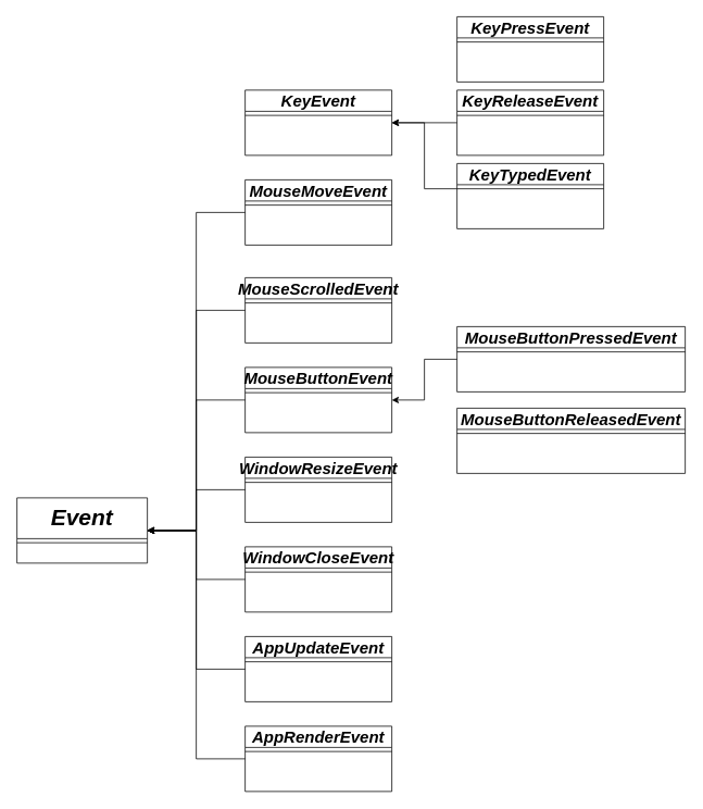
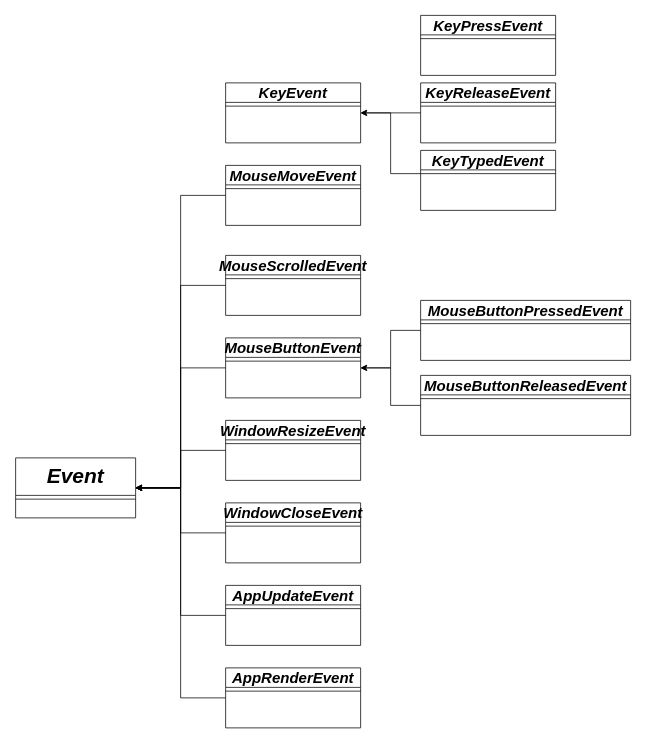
  <mxCell id="0" />
  <mxCell id="1" parent="0" />
  <mxCell id="2" value="Event" style="swimlane;fontStyle=3;align=center;verticalAlign=top;childLayout=stackLayout;horizontal=1;startSize=50;horizontalStack=0;resizeParent=1;resizeLast=0;collapsible=1;marginBottom=0;rounded=0;shadow=0;strokeWidth=1;fontSize=28;" parent="1" vertex="1"><mxGeometry y="610" width="160" height="80" as="geometry" x="20"><mxRectangle x="230" y="140" width="160" height="26" as="alternateBounds" /></mxGeometry></mxCell>
  <mxCell id="3" value="" style="line;html=1;strokeWidth=1;align=left;verticalAlign=middle;spacingTop=-1;spacingLeft=3;spacingRight=3;rotatable=0;labelPosition=right;points=[];portConstraint=eastwest;" parent="2" vertex="1"><mxGeometry y="50" width="160" height="10" as="geometry" /></mxCell>
  <mxCell id="4" value="KeyEvent" style="swimlane;fontStyle=3;align=center;verticalAlign=bottom;childLayout=stackLayout;horizontal=1;startSize=26;horizontalStack=0;resizeParent=1;resizeLast=0;collapsible=1;marginBottom=0;rounded=0;shadow=0;strokeWidth=1;fontSize=20;" vertex="1" parent="1"><mxGeometry x="300" y="110" width="180" height="80" as="geometry"><mxRectangle x="230" y="140" width="160" height="26" as="alternateBounds" /></mxGeometry></mxCell>
  <mxCell id="5" value="" style="line;html=1;strokeWidth=1;align=left;verticalAlign=middle;spacingTop=-1;spacingLeft=3;spacingRight=3;rotatable=0;labelPosition=right;points=[];portConstraint=eastwest;" vertex="1" parent="4"><mxGeometry y="26" width="180" height="10" as="geometry" /></mxCell>
  <mxCell id="6" value="KeyPressEvent" style="swimlane;fontStyle=3;align=center;verticalAlign=bottom;childLayout=stackLayout;horizontal=1;startSize=26;horizontalStack=0;resizeParent=1;resizeLast=0;collapsible=1;marginBottom=0;rounded=0;shadow=0;strokeWidth=1;fontSize=20;" vertex="1" parent="1"><mxGeometry x="560" y="20" width="180" height="80" as="geometry"><mxRectangle x="230" y="140" width="160" height="26" as="alternateBounds" /></mxGeometry></mxCell>
  <mxCell id="7" value="" style="line;html=1;strokeWidth=1;align=left;verticalAlign=middle;spacingTop=-1;spacingLeft=3;spacingRight=3;rotatable=0;labelPosition=right;points=[];portConstraint=eastwest;" vertex="1" parent="6"><mxGeometry y="26" width="180" height="10" as="geometry" /></mxCell>
  <mxCell id="8" style="edgeStyle=orthogonalEdgeStyle;rounded=0;orthogonalLoop=1;jettySize=auto;html=1;entryX=1;entryY=0.5;entryDx=0;entryDy=0;" edge="1" parent="1" source="9" target="4"><mxGeometry relative="1" as="geometry" /></mxCell>
  <mxCell id="9" value="KeyReleaseEvent" style="swimlane;fontStyle=3;align=center;verticalAlign=bottom;childLayout=stackLayout;horizontal=1;startSize=26;horizontalStack=0;resizeParent=1;resizeLast=0;collapsible=1;marginBottom=0;rounded=0;shadow=0;strokeWidth=1;fontSize=20;" vertex="1" parent="1"><mxGeometry x="560" y="110" width="180" height="80" as="geometry"><mxRectangle x="230" y="140" width="160" height="26" as="alternateBounds" /></mxGeometry></mxCell>
  <mxCell id="10" value="" style="line;html=1;strokeWidth=1;align=left;verticalAlign=middle;spacingTop=-1;spacingLeft=3;spacingRight=3;rotatable=0;labelPosition=right;points=[];portConstraint=eastwest;" vertex="1" parent="9"><mxGeometry y="26" width="180" height="10" as="geometry" /></mxCell>
  <mxCell id="11" value="KeyTypedEvent" style="swimlane;fontStyle=3;align=center;verticalAlign=bottom;childLayout=stackLayout;horizontal=1;startSize=26;horizontalStack=0;resizeParent=1;resizeLast=0;collapsible=1;marginBottom=0;rounded=0;shadow=0;strokeWidth=1;fontSize=20;" vertex="1" parent="1"><mxGeometry x="560" y="200" width="180" height="80" as="geometry"><mxRectangle x="230" y="140" width="160" height="26" as="alternateBounds" /></mxGeometry></mxCell>
  <mxCell id="12" value="" style="line;html=1;strokeWidth=1;align=left;verticalAlign=middle;spacingTop=-1;spacingLeft=3;spacingRight=3;rotatable=0;labelPosition=right;points=[];portConstraint=eastwest;" vertex="1" parent="11"><mxGeometry y="26" width="180" height="10" as="geometry" /></mxCell>
  <mxCell id="13" style="edgeStyle=orthogonalEdgeStyle;rounded=0;orthogonalLoop=1;jettySize=auto;html=1;entryX=1;entryY=0.5;entryDx=0;entryDy=0;" edge="1" parent="1" source="12" target="4"><mxGeometry relative="1" as="geometry" /></mxCell>
  <mxCell id="14" style="edgeStyle=orthogonalEdgeStyle;rounded=0;orthogonalLoop=1;jettySize=auto;html=1;entryX=1;entryY=0.5;entryDx=0;entryDy=0;" edge="1" parent="1" source="15" target="2"><mxGeometry relative="1" as="geometry" /></mxCell>
  <mxCell id="15" value="MouseMoveEvent" style="swimlane;fontStyle=3;align=center;verticalAlign=bottom;childLayout=stackLayout;horizontal=1;startSize=26;horizontalStack=0;resizeParent=1;resizeLast=0;collapsible=1;marginBottom=0;rounded=0;shadow=0;strokeWidth=1;fontSize=20;" vertex="1" parent="1"><mxGeometry x="300" y="220" width="180" height="80" as="geometry"><mxRectangle x="230" y="140" width="160" height="26" as="alternateBounds" /></mxGeometry></mxCell>
  <mxCell id="16" value="" style="line;html=1;strokeWidth=1;align=left;verticalAlign=middle;spacingTop=-1;spacingLeft=3;spacingRight=3;rotatable=0;labelPosition=right;points=[];portConstraint=eastwest;" vertex="1" parent="15"><mxGeometry y="26" width="180" height="10" as="geometry" /></mxCell>
  <mxCell id="17" style="edgeStyle=orthogonalEdgeStyle;rounded=0;orthogonalLoop=1;jettySize=auto;html=1;entryX=1;entryY=0.5;entryDx=0;entryDy=0;" edge="1" parent="1" source="18" target="2"><mxGeometry relative="1" as="geometry" /></mxCell>
  <mxCell id="18" value="MouseScrolledEvent" style="swimlane;fontStyle=3;align=center;verticalAlign=bottom;childLayout=stackLayout;horizontal=1;startSize=26;horizontalStack=0;resizeParent=1;resizeLast=0;collapsible=1;marginBottom=0;rounded=0;shadow=0;strokeWidth=1;fontSize=20;" vertex="1" parent="1"><mxGeometry x="300" y="340" width="180" height="80" as="geometry"><mxRectangle x="230" y="140" width="160" height="26" as="alternateBounds" /></mxGeometry></mxCell>
  <mxCell id="19" value="" style="line;html=1;strokeWidth=1;align=left;verticalAlign=middle;spacingTop=-1;spacingLeft=3;spacingRight=3;rotatable=0;labelPosition=right;points=[];portConstraint=eastwest;" vertex="1" parent="18"><mxGeometry y="26" width="180" height="10" as="geometry" /></mxCell>
  <mxCell id="20" style="edgeStyle=orthogonalEdgeStyle;rounded=0;orthogonalLoop=1;jettySize=auto;html=1;entryX=1;entryY=0.5;entryDx=0;entryDy=0;" edge="1" parent="1" source="21" target="2"><mxGeometry relative="1" as="geometry" /></mxCell>
  <mxCell id="21" value="MouseButtonEvent" style="swimlane;fontStyle=3;align=center;verticalAlign=bottom;childLayout=stackLayout;horizontal=1;startSize=26;horizontalStack=0;resizeParent=1;resizeLast=0;collapsible=1;marginBottom=0;rounded=0;shadow=0;strokeWidth=1;fontSize=20;" vertex="1" parent="1"><mxGeometry x="300" y="450" width="180" height="80" as="geometry"><mxRectangle x="230" y="140" width="160" height="26" as="alternateBounds" /></mxGeometry></mxCell>
  <mxCell id="22" value="" style="line;html=1;strokeWidth=1;align=left;verticalAlign=middle;spacingTop=-1;spacingLeft=3;spacingRight=3;rotatable=0;labelPosition=right;points=[];portConstraint=eastwest;" vertex="1" parent="21"><mxGeometry y="26" width="180" height="10" as="geometry" /></mxCell>
  <mxCell id="23" style="edgeStyle=orthogonalEdgeStyle;rounded=0;orthogonalLoop=1;jettySize=auto;html=1;entryX=1;entryY=0.5;entryDx=0;entryDy=0;" edge="1" parent="1" source="24" target="21"><mxGeometry relative="1" as="geometry" /></mxCell>
  <mxCell id="24" value="MouseButtonPressedEvent" style="swimlane;fontStyle=3;align=center;verticalAlign=bottom;childLayout=stackLayout;horizontal=1;startSize=26;horizontalStack=0;resizeParent=1;resizeLast=0;collapsible=1;marginBottom=0;rounded=0;shadow=0;strokeWidth=1;fontSize=20;" vertex="1" parent="1"><mxGeometry x="560" y="400" width="280" height="80" as="geometry"><mxRectangle x="230" y="140" width="160" height="26" as="alternateBounds" /></mxGeometry></mxCell>
  <mxCell id="25" value="" style="line;html=1;strokeWidth=1;align=left;verticalAlign=middle;spacingTop=-1;spacingLeft=3;spacingRight=3;rotatable=0;labelPosition=right;points=[];portConstraint=eastwest;" vertex="1" parent="24"><mxGeometry y="26" width="280" height="10" as="geometry" /></mxCell>
+ <mxCell id="26" style="edgeStyle=orthogonalEdgeStyle;rounded=0;orthogonalLoop=1;jettySize=auto;html=1;entryX=1;entryY=0.5;entryDx=0;entryDy=0;" edge="1" parent="1" source="27" target="21"><mxGeometry relative="1" as="geometry" /></mxCell>
  <mxCell id="27" value="MouseButtonReleasedEvent" style="swimlane;fontStyle=3;align=center;verticalAlign=bottom;childLayout=stackLayout;horizontal=1;startSize=26;horizontalStack=0;resizeParent=1;resizeLast=0;collapsible=1;marginBottom=0;rounded=0;shadow=0;strokeWidth=1;fontSize=20;" vertex="1" parent="1"><mxGeometry x="560" y="500" width="280" height="80" as="geometry"><mxRectangle x="230" y="140" width="160" height="26" as="alternateBounds" /></mxGeometry></mxCell>
  <mxCell id="28" value="" style="line;html=1;strokeWidth=1;align=left;verticalAlign=middle;spacingTop=-1;spacingLeft=3;spacingRight=3;rotatable=0;labelPosition=right;points=[];portConstraint=eastwest;" vertex="1" parent="27"><mxGeometry y="26" width="280" height="10" as="geometry" /></mxCell>
  <mxCell id="29" style="edgeStyle=orthogonalEdgeStyle;rounded=0;orthogonalLoop=1;jettySize=auto;html=1;entryX=1;entryY=0.5;entryDx=0;entryDy=0;" edge="1" parent="1" source="30" target="2"><mxGeometry relative="1" as="geometry" /></mxCell>
  <mxCell id="30" value="WindowResizeEvent" style="swimlane;fontStyle=3;align=center;verticalAlign=bottom;childLayout=stackLayout;horizontal=1;startSize=26;horizontalStack=0;resizeParent=1;resizeLast=0;collapsible=1;marginBottom=0;rounded=0;shadow=0;strokeWidth=1;fontSize=20;" vertex="1" parent="1"><mxGeometry x="300" y="560" width="180" height="80" as="geometry"><mxRectangle x="230" y="140" width="160" height="26" as="alternateBounds" /></mxGeometry></mxCell>
  <mxCell id="31" value="" style="line;html=1;strokeWidth=1;align=left;verticalAlign=middle;spacingTop=-1;spacingLeft=3;spacingRight=3;rotatable=0;labelPosition=right;points=[];portConstraint=eastwest;" vertex="1" parent="30"><mxGeometry y="26" width="180" height="10" as="geometry" /></mxCell>
  <mxCell id="32" style="edgeStyle=orthogonalEdgeStyle;rounded=0;orthogonalLoop=1;jettySize=auto;html=1;entryX=1;entryY=0.5;entryDx=0;entryDy=0;" edge="1" parent="1" source="33" target="2"><mxGeometry relative="1" as="geometry" /></mxCell>
  <mxCell id="33" value="WindowCloseEvent" style="swimlane;fontStyle=3;align=center;verticalAlign=bottom;childLayout=stackLayout;horizontal=1;startSize=26;horizontalStack=0;resizeParent=1;resizeLast=0;collapsible=1;marginBottom=0;rounded=0;shadow=0;strokeWidth=1;fontSize=20;" vertex="1" parent="1"><mxGeometry x="300" y="670" width="180" height="80" as="geometry"><mxRectangle x="230" y="140" width="160" height="26" as="alternateBounds" /></mxGeometry></mxCell>
  <mxCell id="34" value="" style="line;html=1;strokeWidth=1;align=left;verticalAlign=middle;spacingTop=-1;spacingLeft=3;spacingRight=3;rotatable=0;labelPosition=right;points=[];portConstraint=eastwest;" vertex="1" parent="33"><mxGeometry y="26" width="180" height="10" as="geometry" /></mxCell>
  <mxCell id="35" style="edgeStyle=orthogonalEdgeStyle;rounded=0;orthogonalLoop=1;jettySize=auto;html=1;entryX=1;entryY=0.5;entryDx=0;entryDy=0;" edge="1" parent="1" source="36" target="2"><mxGeometry relative="1" as="geometry" /></mxCell>
  <mxCell id="36" value="AppUpdateEvent" style="swimlane;fontStyle=3;align=center;verticalAlign=bottom;childLayout=stackLayout;horizontal=1;startSize=26;horizontalStack=0;resizeParent=1;resizeLast=0;collapsible=1;marginBottom=0;rounded=0;shadow=0;strokeWidth=1;fontSize=20;" vertex="1" parent="1"><mxGeometry x="300" y="780" width="180" height="80" as="geometry"><mxRectangle x="230" y="140" width="160" height="26" as="alternateBounds" /></mxGeometry></mxCell>
  <mxCell id="37" value="" style="line;html=1;strokeWidth=1;align=left;verticalAlign=middle;spacingTop=-1;spacingLeft=3;spacingRight=3;rotatable=0;labelPosition=right;points=[];portConstraint=eastwest;" vertex="1" parent="36"><mxGeometry y="26" width="180" height="10" as="geometry" /></mxCell>
  <mxCell id="38" style="edgeStyle=orthogonalEdgeStyle;rounded=0;orthogonalLoop=1;jettySize=auto;html=1;entryX=1;entryY=0.5;entryDx=0;entryDy=0;" edge="1" parent="1" source="39" target="2"><mxGeometry relative="1" as="geometry" /></mxCell>
  <mxCell id="39" value="AppRenderEvent" style="swimlane;fontStyle=3;align=center;verticalAlign=bottom;childLayout=stackLayout;horizontal=1;startSize=26;horizontalStack=0;resizeParent=1;resizeLast=0;collapsible=1;marginBottom=0;rounded=0;shadow=0;strokeWidth=1;fontSize=20;" vertex="1" parent="1"><mxGeometry x="300" y="890" width="180" height="80" as="geometry"><mxRectangle x="230" y="140" width="160" height="26" as="alternateBounds" /></mxGeometry></mxCell>
  <mxCell id="40" value="" style="line;html=1;strokeWidth=1;align=left;verticalAlign=middle;spacingTop=-1;spacingLeft=3;spacingRight=3;rotatable=0;labelPosition=right;points=[];portConstraint=eastwest;" vertex="1" parent="39"><mxGeometry y="26" width="180" height="10" as="geometry" /></mxCell>
